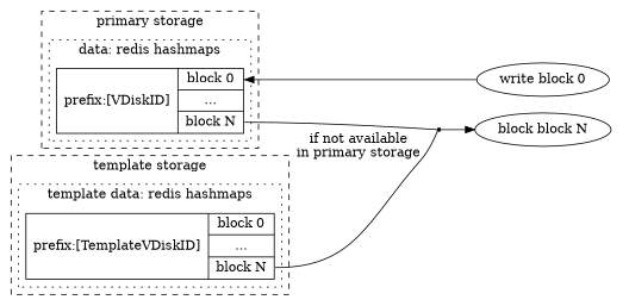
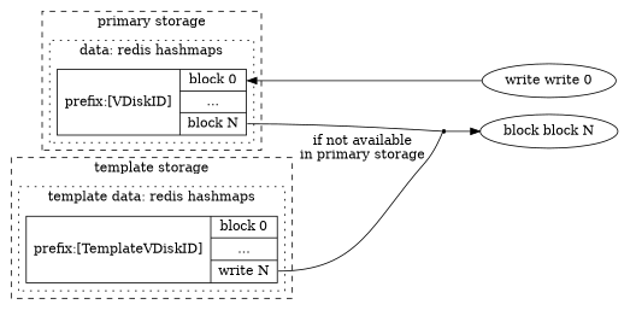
  digraph {
    rankdir=LR
    node [shape=record]
    n1 [label="{ prefix:[VDiskID] | { <b0> block 0 | <b1> ... | <b2> block N } }"]
    n2 [label="block block N" shape=oval]
-   n3 [label="write block 0" shape=oval]
-   n4 [label="{ prefix:[TemplateVDiskID] | { <b0> block 0 | <b1> ... | <b2> block N } }"]
+   n3 [label="write write 0" shape=oval]
+   n4 [label="{ prefix:[TemplateVDiskID] | { <b0> block 0 | <b1> ... | <b2> write N } }"]
    readAny [shape=point]
    subgraph cluster_1 {
      label="primary storage"
      style=dashed
      subgraph cluster_2 {
        label="data: redis hashmaps"
        style=dotted
        n1
      }
    }
    subgraph cluster_3 {
      style=invis
      n2
      n3
    }
    subgraph cluster_4 {
      label="template storage"
      style=dashed
      subgraph cluster_5 {
        label="template data: redis hashmaps"
        style=dotted
        n4
      }
    }
    n1 -> readAny [dir=none tailport=b2]
    n3 -> n1 [headport=b0]
    n4 -> readAny [dir=none label="if not available\nin primary storage" tailport=b2]
    readAny -> n2
  }
